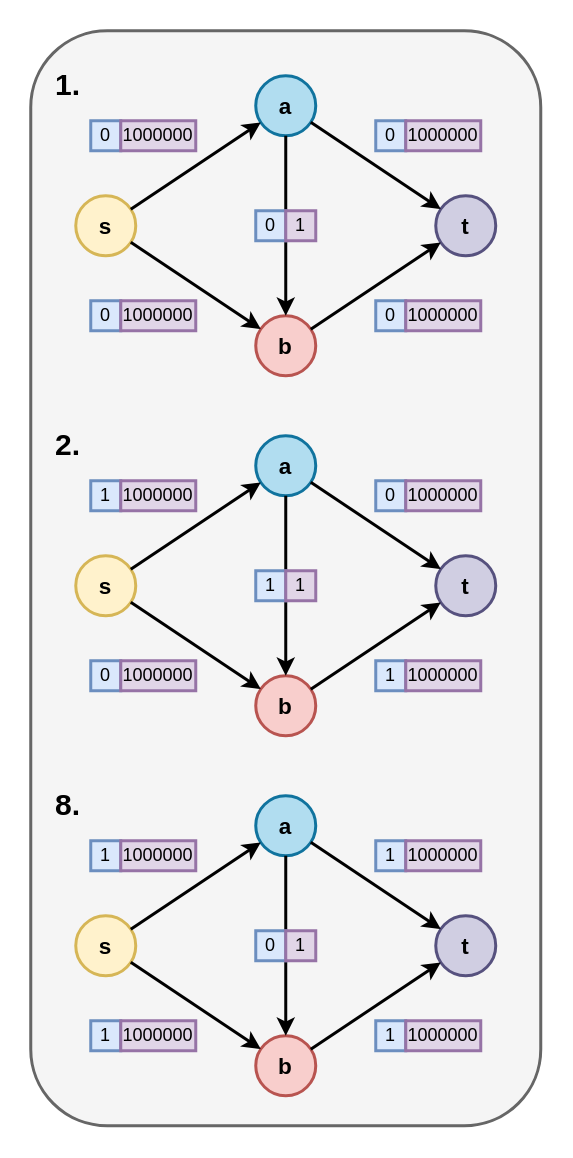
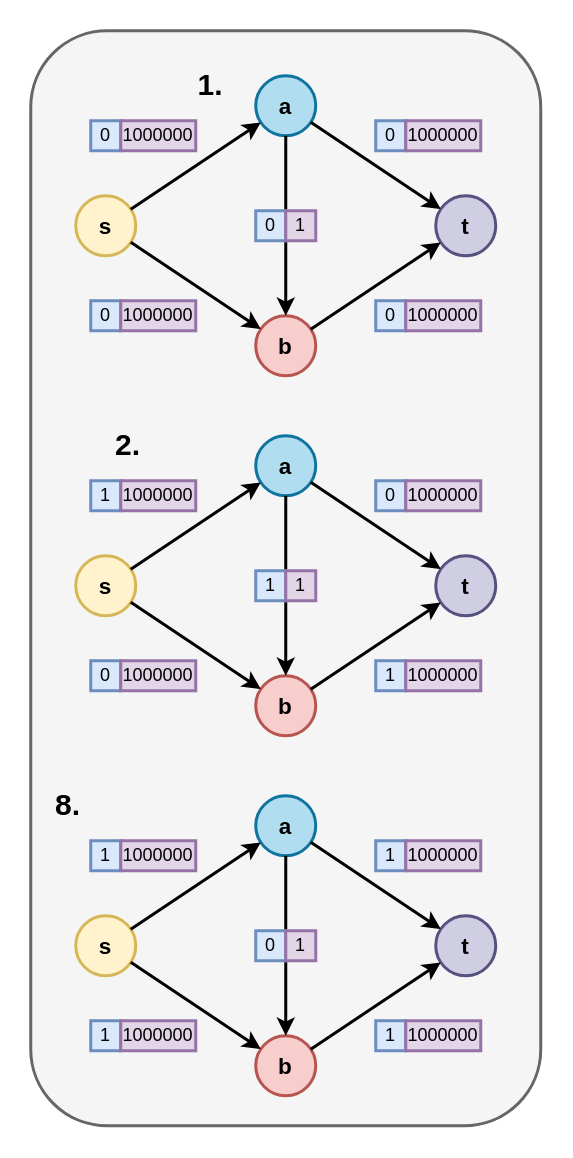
  <mxCell id="0" />
  <mxCell id="1" parent="0" />
  <mxCell id="2" value="" style="rounded=1;whiteSpace=wrap;html=1;fontSize=20;strokeWidth=2;fillColor=#f5f5f5;fontColor=#333333;strokeColor=#666666;" vertex="1" parent="1"><mxGeometry x="20" y="20" width="340" height="730" as="geometry" /></mxCell>
  <mxCell id="3" value="s" style="ellipse;whiteSpace=wrap;html=1;aspect=fixed;strokeWidth=2;fillColor=#fff2cc;strokeColor=#d6b656;fontStyle=1;fontSize=15;" vertex="1" parent="1"><mxGeometry x="50" y="130" width="40" height="40" as="geometry" /></mxCell>
  <mxCell id="4" value="t" style="ellipse;whiteSpace=wrap;html=1;aspect=fixed;strokeWidth=2;fillColor=#d0cee2;strokeColor=#56517e;fontStyle=1;fontSize=15;" vertex="1" parent="1"><mxGeometry x="290" y="130" width="40" height="40" as="geometry" /></mxCell>
  <mxCell id="5" value="b" style="ellipse;whiteSpace=wrap;html=1;aspect=fixed;strokeWidth=2;fillColor=#f8cecc;strokeColor=#b85450;fontStyle=1;fontSize=15;" vertex="1" parent="1"><mxGeometry x="170" y="210" width="40" height="40" as="geometry" /></mxCell>
  <mxCell id="6" value="a" style="ellipse;whiteSpace=wrap;html=1;aspect=fixed;strokeWidth=2;fillColor=#b1ddf0;strokeColor=#10739e;fontStyle=1;fontSize=15;" vertex="1" parent="1"><mxGeometry x="170" y="50" width="40" height="40" as="geometry" /></mxCell>
  <mxCell id="7" value="" style="endArrow=classic;html=1;rounded=0;strokeWidth=2;" edge="1" parent="1" source="3" target="5"><mxGeometry width="50" height="50" relative="1" as="geometry"><mxPoint x="10" y="330" as="sourcePoint" /><mxPoint x="92.111" y="221.056" as="targetPoint" /></mxGeometry></mxCell>
  <mxCell id="8" value="" style="endArrow=classic;html=1;rounded=0;strokeWidth=2;" edge="1" parent="1" source="3" target="6"><mxGeometry width="50" height="50" relative="1" as="geometry"><mxPoint x="10" y="350" as="sourcePoint" /><mxPoint x="60" y="300" as="targetPoint" /></mxGeometry></mxCell>
  <mxCell id="9" value="" style="endArrow=classic;html=1;rounded=0;strokeWidth=2;" edge="1" parent="1" source="5" target="4"><mxGeometry width="50" height="50" relative="1" as="geometry"><mxPoint x="170" y="380" as="sourcePoint" /><mxPoint x="220" y="330" as="targetPoint" /></mxGeometry></mxCell>
  <mxCell id="10" value="" style="endArrow=classic;html=1;rounded=0;strokeWidth=2;" edge="1" parent="1" source="6" target="5"><mxGeometry width="50" height="50" relative="1" as="geometry"><mxPoint x="170" y="360" as="sourcePoint" /><mxPoint x="260" y="160" as="targetPoint" /></mxGeometry></mxCell>
  <mxCell id="11" value="" style="endArrow=classic;html=1;rounded=0;strokeWidth=2;" edge="1" parent="1" source="6" target="4"><mxGeometry width="50" height="50" relative="1" as="geometry"><mxPoint x="287.909" y="221.096" as="sourcePoint" /><mxPoint x="40" y="310" as="targetPoint" /></mxGeometry></mxCell>
  <mxCell id="12" value="0" style="rounded=0;whiteSpace=wrap;html=1;strokeWidth=2;fillColor=#dae8fc;strokeColor=#6c8ebf;" vertex="1" parent="1"><mxGeometry x="60" y="80" width="20" height="20" as="geometry" /></mxCell>
  <mxCell id="13" value="1000000" style="rounded=0;whiteSpace=wrap;html=1;strokeWidth=2;fillColor=#e1d5e7;strokeColor=#9673a6;" vertex="1" parent="1"><mxGeometry x="80" y="80" width="50" height="20" as="geometry" /></mxCell>
  <mxCell id="14" value="0" style="rounded=0;whiteSpace=wrap;html=1;strokeWidth=2;fillColor=#dae8fc;strokeColor=#6c8ebf;" vertex="1" parent="1"><mxGeometry x="60" y="200" width="20" height="20" as="geometry" /></mxCell>
  <mxCell id="15" value="1000000" style="rounded=0;whiteSpace=wrap;html=1;strokeWidth=2;fillColor=#e1d5e7;strokeColor=#9673a6;" vertex="1" parent="1"><mxGeometry x="80" y="200" width="50" height="20" as="geometry" /></mxCell>
  <mxCell id="16" value="0" style="rounded=0;whiteSpace=wrap;html=1;strokeWidth=2;fillColor=#dae8fc;strokeColor=#6c8ebf;" vertex="1" parent="1"><mxGeometry x="170" y="140" width="20" height="20" as="geometry" /></mxCell>
  <mxCell id="17" value="1" style="rounded=0;whiteSpace=wrap;html=1;strokeWidth=2;fillColor=#e1d5e7;strokeColor=#9673a6;" vertex="1" parent="1"><mxGeometry x="190" y="140" width="20" height="20" as="geometry" /></mxCell>
  <mxCell id="18" value="0" style="rounded=0;whiteSpace=wrap;html=1;strokeWidth=2;fillColor=#dae8fc;strokeColor=#6c8ebf;" vertex="1" parent="1"><mxGeometry x="250" y="80" width="20" height="20" as="geometry" /></mxCell>
  <mxCell id="19" value="1000000" style="rounded=0;whiteSpace=wrap;html=1;strokeWidth=2;fillColor=#e1d5e7;strokeColor=#9673a6;" vertex="1" parent="1"><mxGeometry x="270" y="80" width="50" height="20" as="geometry" /></mxCell>
  <mxCell id="20" value="0" style="rounded=0;whiteSpace=wrap;html=1;strokeWidth=2;fillColor=#dae8fc;strokeColor=#6c8ebf;" vertex="1" parent="1"><mxGeometry x="250" y="200" width="20" height="20" as="geometry" /></mxCell>
  <mxCell id="21" value="1000000" style="rounded=0;whiteSpace=wrap;html=1;strokeWidth=2;fillColor=#e1d5e7;strokeColor=#9673a6;" vertex="1" parent="1"><mxGeometry x="270" y="200" width="50" height="20" as="geometry" /></mxCell>
- <mxCell id="22" value="1." style="text;html=1;strokeColor=none;fillColor=none;align=center;verticalAlign=middle;whiteSpace=wrap;rounded=0;fontSize=20;fontStyle=1" vertex="1" parent="1"><mxGeometry x="30" y="40" width="30" height="30" as="geometry" /></mxCell>
+ <mxCell id="22" value="1." style="text;html=1;strokeColor=none;fillColor=none;align=center;verticalAlign=middle;whiteSpace=wrap;rounded=0;fontSize=20;fontStyle=1" vertex="1" parent="1"><mxGeometry x="125" y="40" width="30" height="30" as="geometry" /></mxCell>
  <mxCell id="23" value="s" style="ellipse;whiteSpace=wrap;html=1;aspect=fixed;strokeWidth=2;fillColor=#fff2cc;strokeColor=#d6b656;fontStyle=1;fontSize=15;" vertex="1" parent="1"><mxGeometry x="50" y="370" width="40" height="40" as="geometry" /></mxCell>
  <mxCell id="24" value="t" style="ellipse;whiteSpace=wrap;html=1;aspect=fixed;strokeWidth=2;fillColor=#d0cee2;strokeColor=#56517e;fontStyle=1;fontSize=15;" vertex="1" parent="1"><mxGeometry x="290" y="370" width="40" height="40" as="geometry" /></mxCell>
  <mxCell id="25" value="b" style="ellipse;whiteSpace=wrap;html=1;aspect=fixed;strokeWidth=2;fillColor=#f8cecc;strokeColor=#b85450;fontStyle=1;fontSize=15;" vertex="1" parent="1"><mxGeometry x="170" y="450" width="40" height="40" as="geometry" /></mxCell>
  <mxCell id="26" value="a" style="ellipse;whiteSpace=wrap;html=1;aspect=fixed;strokeWidth=2;fillColor=#b1ddf0;strokeColor=#10739e;fontStyle=1;fontSize=15;" vertex="1" parent="1"><mxGeometry x="170" y="290" width="40" height="40" as="geometry" /></mxCell>
  <mxCell id="27" value="" style="endArrow=classic;html=1;rounded=0;strokeWidth=2;" edge="1" source="23" target="25" parent="1"><mxGeometry width="50" height="50" relative="1" as="geometry"><mxPoint x="10" y="570" as="sourcePoint" /><mxPoint x="92.111" y="461.056" as="targetPoint" /></mxGeometry></mxCell>
  <mxCell id="28" value="" style="endArrow=classic;html=1;rounded=0;strokeWidth=2;" edge="1" source="23" target="26" parent="1"><mxGeometry width="50" height="50" relative="1" as="geometry"><mxPoint x="10" y="590" as="sourcePoint" /><mxPoint x="60" y="540" as="targetPoint" /></mxGeometry></mxCell>
  <mxCell id="29" value="" style="endArrow=classic;html=1;rounded=0;strokeWidth=2;" edge="1" source="25" target="24" parent="1"><mxGeometry width="50" height="50" relative="1" as="geometry"><mxPoint x="170" y="620" as="sourcePoint" /><mxPoint x="220" y="570" as="targetPoint" /></mxGeometry></mxCell>
  <mxCell id="30" value="" style="endArrow=classic;html=1;rounded=0;strokeWidth=2;" edge="1" source="26" target="25" parent="1"><mxGeometry width="50" height="50" relative="1" as="geometry"><mxPoint x="170" y="600" as="sourcePoint" /><mxPoint x="260" y="400" as="targetPoint" /></mxGeometry></mxCell>
  <mxCell id="31" value="" style="endArrow=classic;html=1;rounded=0;strokeWidth=2;" edge="1" source="26" target="24" parent="1"><mxGeometry width="50" height="50" relative="1" as="geometry"><mxPoint x="287.909" y="461.096" as="sourcePoint" /><mxPoint x="40" y="550" as="targetPoint" /></mxGeometry></mxCell>
  <mxCell id="32" value="1" style="rounded=0;whiteSpace=wrap;html=1;strokeWidth=2;fillColor=#dae8fc;strokeColor=#6c8ebf;" vertex="1" parent="1"><mxGeometry x="60" y="320" width="20" height="20" as="geometry" /></mxCell>
  <mxCell id="33" value="1000000" style="rounded=0;whiteSpace=wrap;html=1;strokeWidth=2;fillColor=#e1d5e7;strokeColor=#9673a6;" vertex="1" parent="1"><mxGeometry x="80" y="320" width="50" height="20" as="geometry" /></mxCell>
  <mxCell id="34" value="0" style="rounded=0;whiteSpace=wrap;html=1;strokeWidth=2;fillColor=#dae8fc;strokeColor=#6c8ebf;" vertex="1" parent="1"><mxGeometry x="60" y="440" width="20" height="20" as="geometry" /></mxCell>
  <mxCell id="35" value="1000000" style="rounded=0;whiteSpace=wrap;html=1;strokeWidth=2;fillColor=#e1d5e7;strokeColor=#9673a6;" vertex="1" parent="1"><mxGeometry x="80" y="440" width="50" height="20" as="geometry" /></mxCell>
  <mxCell id="36" value="1" style="rounded=0;whiteSpace=wrap;html=1;strokeWidth=2;fillColor=#dae8fc;strokeColor=#6c8ebf;" vertex="1" parent="1"><mxGeometry x="170" y="380" width="20" height="20" as="geometry" /></mxCell>
  <mxCell id="37" value="1" style="rounded=0;whiteSpace=wrap;html=1;strokeWidth=2;fillColor=#e1d5e7;strokeColor=#9673a6;" vertex="1" parent="1"><mxGeometry x="190" y="380" width="20" height="20" as="geometry" /></mxCell>
  <mxCell id="38" value="0" style="rounded=0;whiteSpace=wrap;html=1;strokeWidth=2;fillColor=#dae8fc;strokeColor=#6c8ebf;" vertex="1" parent="1"><mxGeometry x="250" y="320" width="20" height="20" as="geometry" /></mxCell>
  <mxCell id="39" value="1000000" style="rounded=0;whiteSpace=wrap;html=1;strokeWidth=2;fillColor=#e1d5e7;strokeColor=#9673a6;" vertex="1" parent="1"><mxGeometry x="270" y="320" width="50" height="20" as="geometry" /></mxCell>
  <mxCell id="40" value="1" style="rounded=0;whiteSpace=wrap;html=1;strokeWidth=2;fillColor=#dae8fc;strokeColor=#6c8ebf;" vertex="1" parent="1"><mxGeometry x="250" y="440" width="20" height="20" as="geometry" /></mxCell>
  <mxCell id="41" value="1000000" style="rounded=0;whiteSpace=wrap;html=1;strokeWidth=2;fillColor=#e1d5e7;strokeColor=#9673a6;" vertex="1" parent="1"><mxGeometry x="270" y="440" width="50" height="20" as="geometry" /></mxCell>
- <mxCell id="42" value="2." style="text;html=1;strokeColor=none;fillColor=none;align=center;verticalAlign=middle;whiteSpace=wrap;rounded=0;fontSize=20;fontStyle=1" vertex="1" parent="1"><mxGeometry x="30" y="280" width="30" height="30" as="geometry" /></mxCell>
+ <mxCell id="42" value="2." style="text;html=1;strokeColor=none;fillColor=none;align=center;verticalAlign=middle;whiteSpace=wrap;rounded=0;fontSize=20;fontStyle=1" vertex="1" parent="1"><mxGeometry x="70" y="280" width="30" height="30" as="geometry" /></mxCell>
  <mxCell id="43" value="s" style="ellipse;whiteSpace=wrap;html=1;aspect=fixed;strokeWidth=2;fillColor=#fff2cc;strokeColor=#d6b656;fontStyle=1;fontSize=15;" vertex="1" parent="1"><mxGeometry x="50" y="610" width="40" height="40" as="geometry" /></mxCell>
  <mxCell id="44" value="t" style="ellipse;whiteSpace=wrap;html=1;aspect=fixed;strokeWidth=2;fillColor=#d0cee2;strokeColor=#56517e;fontStyle=1;fontSize=15;" vertex="1" parent="1"><mxGeometry x="290" y="610" width="40" height="40" as="geometry" /></mxCell>
  <mxCell id="45" value="b" style="ellipse;whiteSpace=wrap;html=1;aspect=fixed;strokeWidth=2;fillColor=#f8cecc;strokeColor=#b85450;fontStyle=1;fontSize=15;" vertex="1" parent="1"><mxGeometry x="170" y="690" width="40" height="40" as="geometry" /></mxCell>
  <mxCell id="46" value="a" style="ellipse;whiteSpace=wrap;html=1;aspect=fixed;strokeWidth=2;fillColor=#b1ddf0;strokeColor=#10739e;fontStyle=1;fontSize=15;" vertex="1" parent="1"><mxGeometry x="170" y="530" width="40" height="40" as="geometry" /></mxCell>
  <mxCell id="47" value="" style="endArrow=classic;html=1;rounded=0;strokeWidth=2;" edge="1" source="43" target="45" parent="1"><mxGeometry width="50" height="50" relative="1" as="geometry"><mxPoint x="10" y="810" as="sourcePoint" /><mxPoint x="92.111" y="701.056" as="targetPoint" /></mxGeometry></mxCell>
  <mxCell id="48" value="" style="endArrow=classic;html=1;rounded=0;strokeWidth=2;" edge="1" source="43" target="46" parent="1"><mxGeometry width="50" height="50" relative="1" as="geometry"><mxPoint x="10" y="830" as="sourcePoint" /><mxPoint x="60" y="780" as="targetPoint" /></mxGeometry></mxCell>
  <mxCell id="49" value="" style="endArrow=classic;html=1;rounded=0;strokeWidth=2;" edge="1" source="45" target="44" parent="1"><mxGeometry width="50" height="50" relative="1" as="geometry"><mxPoint x="170" y="860" as="sourcePoint" /><mxPoint x="220" y="810" as="targetPoint" /></mxGeometry></mxCell>
  <mxCell id="50" value="" style="endArrow=classic;html=1;rounded=0;strokeWidth=2;" edge="1" source="46" target="45" parent="1"><mxGeometry width="50" height="50" relative="1" as="geometry"><mxPoint x="170" y="840" as="sourcePoint" /><mxPoint x="260" y="640" as="targetPoint" /></mxGeometry></mxCell>
  <mxCell id="51" value="" style="endArrow=classic;html=1;rounded=0;strokeWidth=2;" edge="1" source="46" target="44" parent="1"><mxGeometry width="50" height="50" relative="1" as="geometry"><mxPoint x="287.909" y="701.096" as="sourcePoint" /><mxPoint x="40" y="790" as="targetPoint" /></mxGeometry></mxCell>
  <mxCell id="52" value="1" style="rounded=0;whiteSpace=wrap;html=1;strokeWidth=2;fillColor=#dae8fc;strokeColor=#6c8ebf;" vertex="1" parent="1"><mxGeometry x="60" y="560" width="20" height="20" as="geometry" /></mxCell>
  <mxCell id="53" value="1000000" style="rounded=0;whiteSpace=wrap;html=1;strokeWidth=2;fillColor=#e1d5e7;strokeColor=#9673a6;" vertex="1" parent="1"><mxGeometry x="80" y="560" width="50" height="20" as="geometry" /></mxCell>
  <mxCell id="54" value="1" style="rounded=0;whiteSpace=wrap;html=1;strokeWidth=2;fillColor=#dae8fc;strokeColor=#6c8ebf;" vertex="1" parent="1"><mxGeometry x="60" y="680" width="20" height="20" as="geometry" /></mxCell>
  <mxCell id="55" value="1000000" style="rounded=0;whiteSpace=wrap;html=1;strokeWidth=2;fillColor=#e1d5e7;strokeColor=#9673a6;" vertex="1" parent="1"><mxGeometry x="80" y="680" width="50" height="20" as="geometry" /></mxCell>
  <mxCell id="56" value="0" style="rounded=0;whiteSpace=wrap;html=1;strokeWidth=2;fillColor=#dae8fc;strokeColor=#6c8ebf;" vertex="1" parent="1"><mxGeometry x="170" y="620" width="20" height="20" as="geometry" /></mxCell>
  <mxCell id="57" value="1" style="rounded=0;whiteSpace=wrap;html=1;strokeWidth=2;fillColor=#e1d5e7;strokeColor=#9673a6;" vertex="1" parent="1"><mxGeometry x="190" y="620" width="20" height="20" as="geometry" /></mxCell>
  <mxCell id="58" value="1" style="rounded=0;whiteSpace=wrap;html=1;strokeWidth=2;fillColor=#dae8fc;strokeColor=#6c8ebf;" vertex="1" parent="1"><mxGeometry x="250" y="560" width="20" height="20" as="geometry" /></mxCell>
  <mxCell id="59" value="1000000" style="rounded=0;whiteSpace=wrap;html=1;strokeWidth=2;fillColor=#e1d5e7;strokeColor=#9673a6;" vertex="1" parent="1"><mxGeometry x="270" y="560" width="50" height="20" as="geometry" /></mxCell>
  <mxCell id="60" value="1" style="rounded=0;whiteSpace=wrap;html=1;strokeWidth=2;fillColor=#dae8fc;strokeColor=#6c8ebf;" vertex="1" parent="1"><mxGeometry x="250" y="680" width="20" height="20" as="geometry" /></mxCell>
  <mxCell id="61" value="1000000" style="rounded=0;whiteSpace=wrap;html=1;strokeWidth=2;fillColor=#e1d5e7;strokeColor=#9673a6;" vertex="1" parent="1"><mxGeometry x="270" y="680" width="50" height="20" as="geometry" /></mxCell>
  <mxCell id="62" value="8." style="text;html=1;strokeColor=none;fillColor=none;align=center;verticalAlign=middle;whiteSpace=wrap;rounded=0;fontSize=20;fontStyle=1" vertex="1" parent="1"><mxGeometry x="30" y="520" width="30" height="30" as="geometry" /></mxCell>
